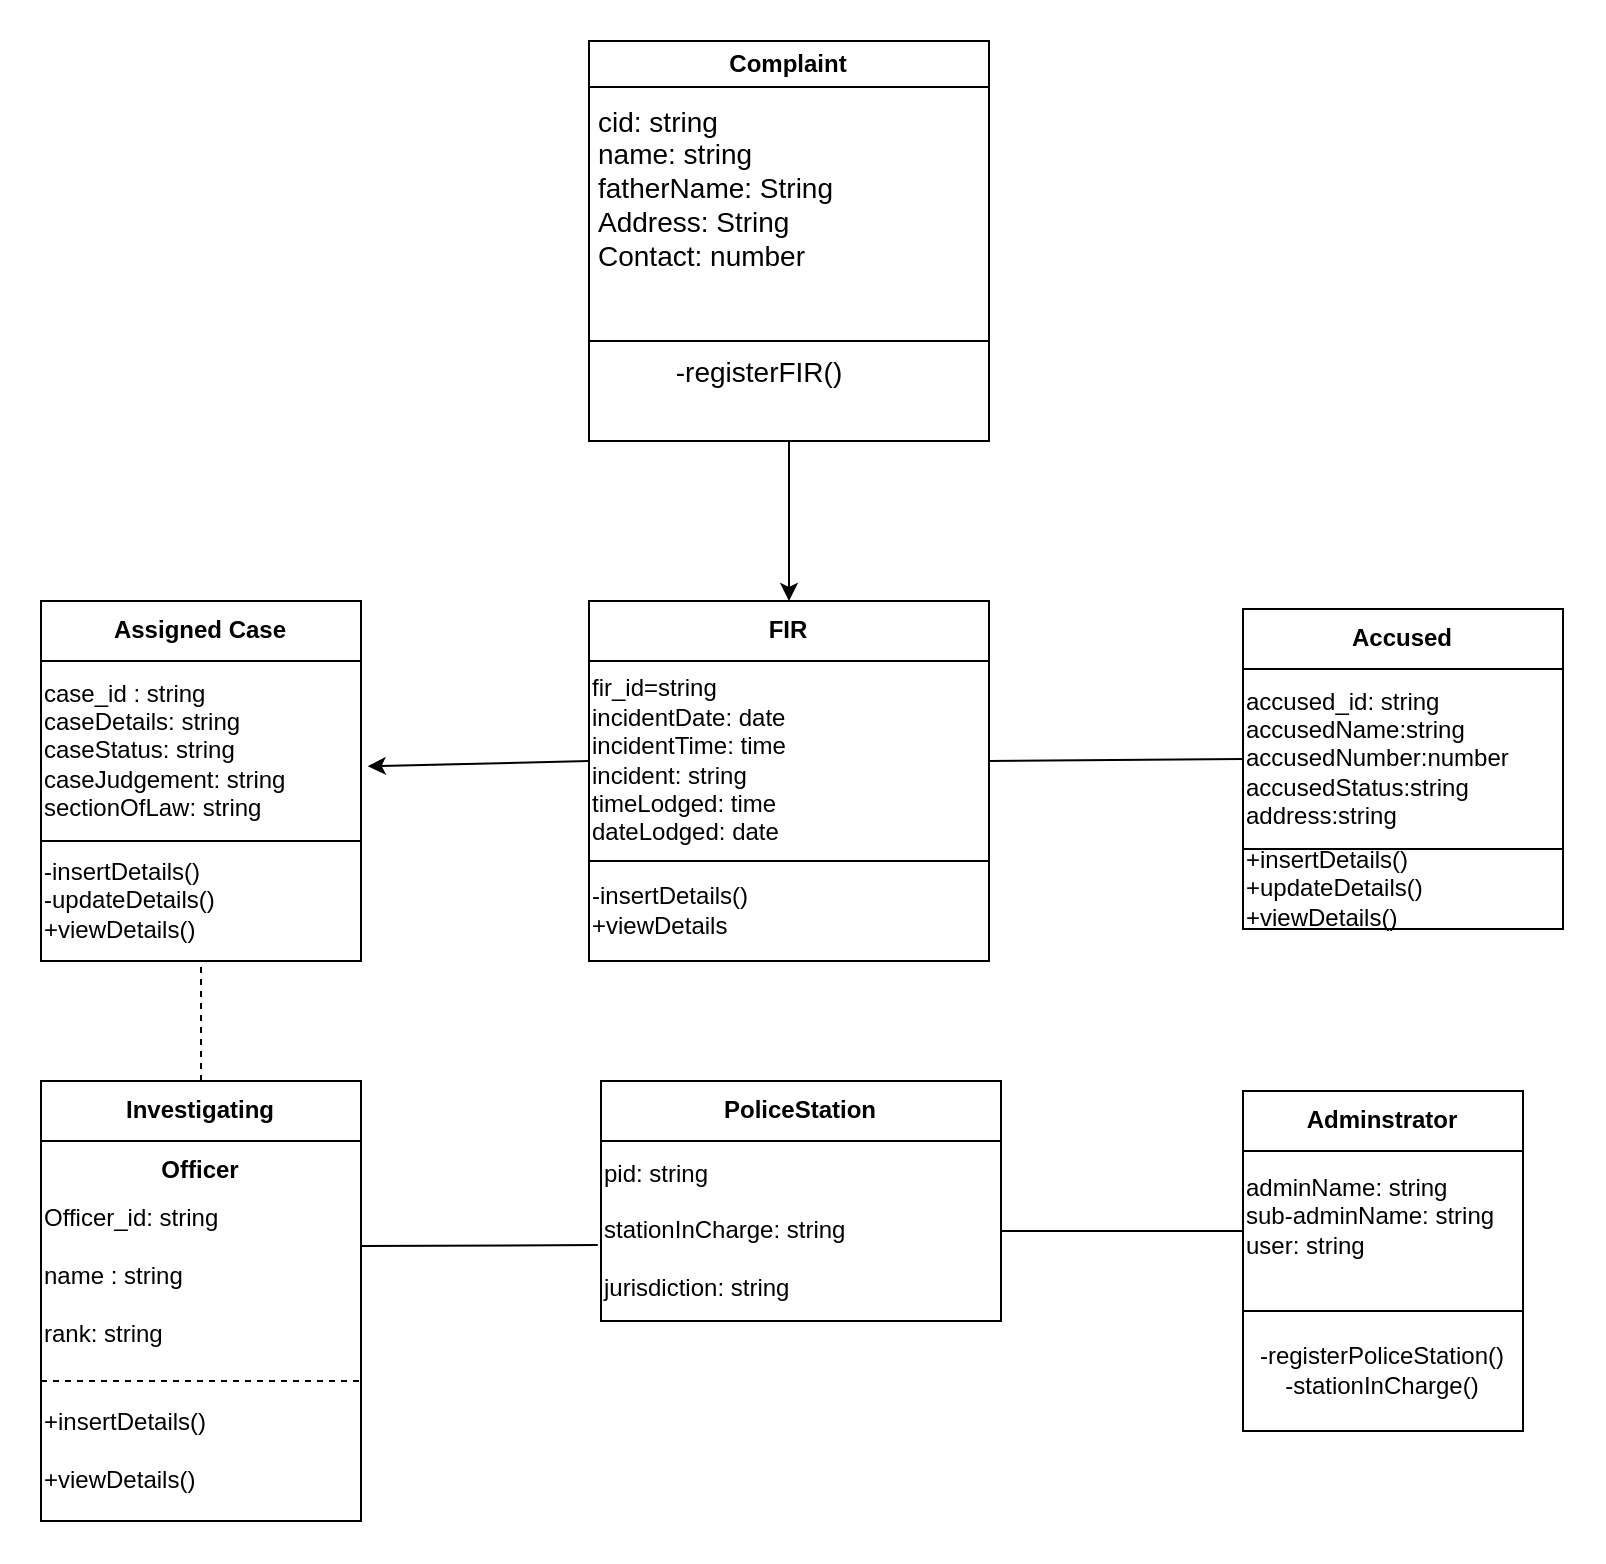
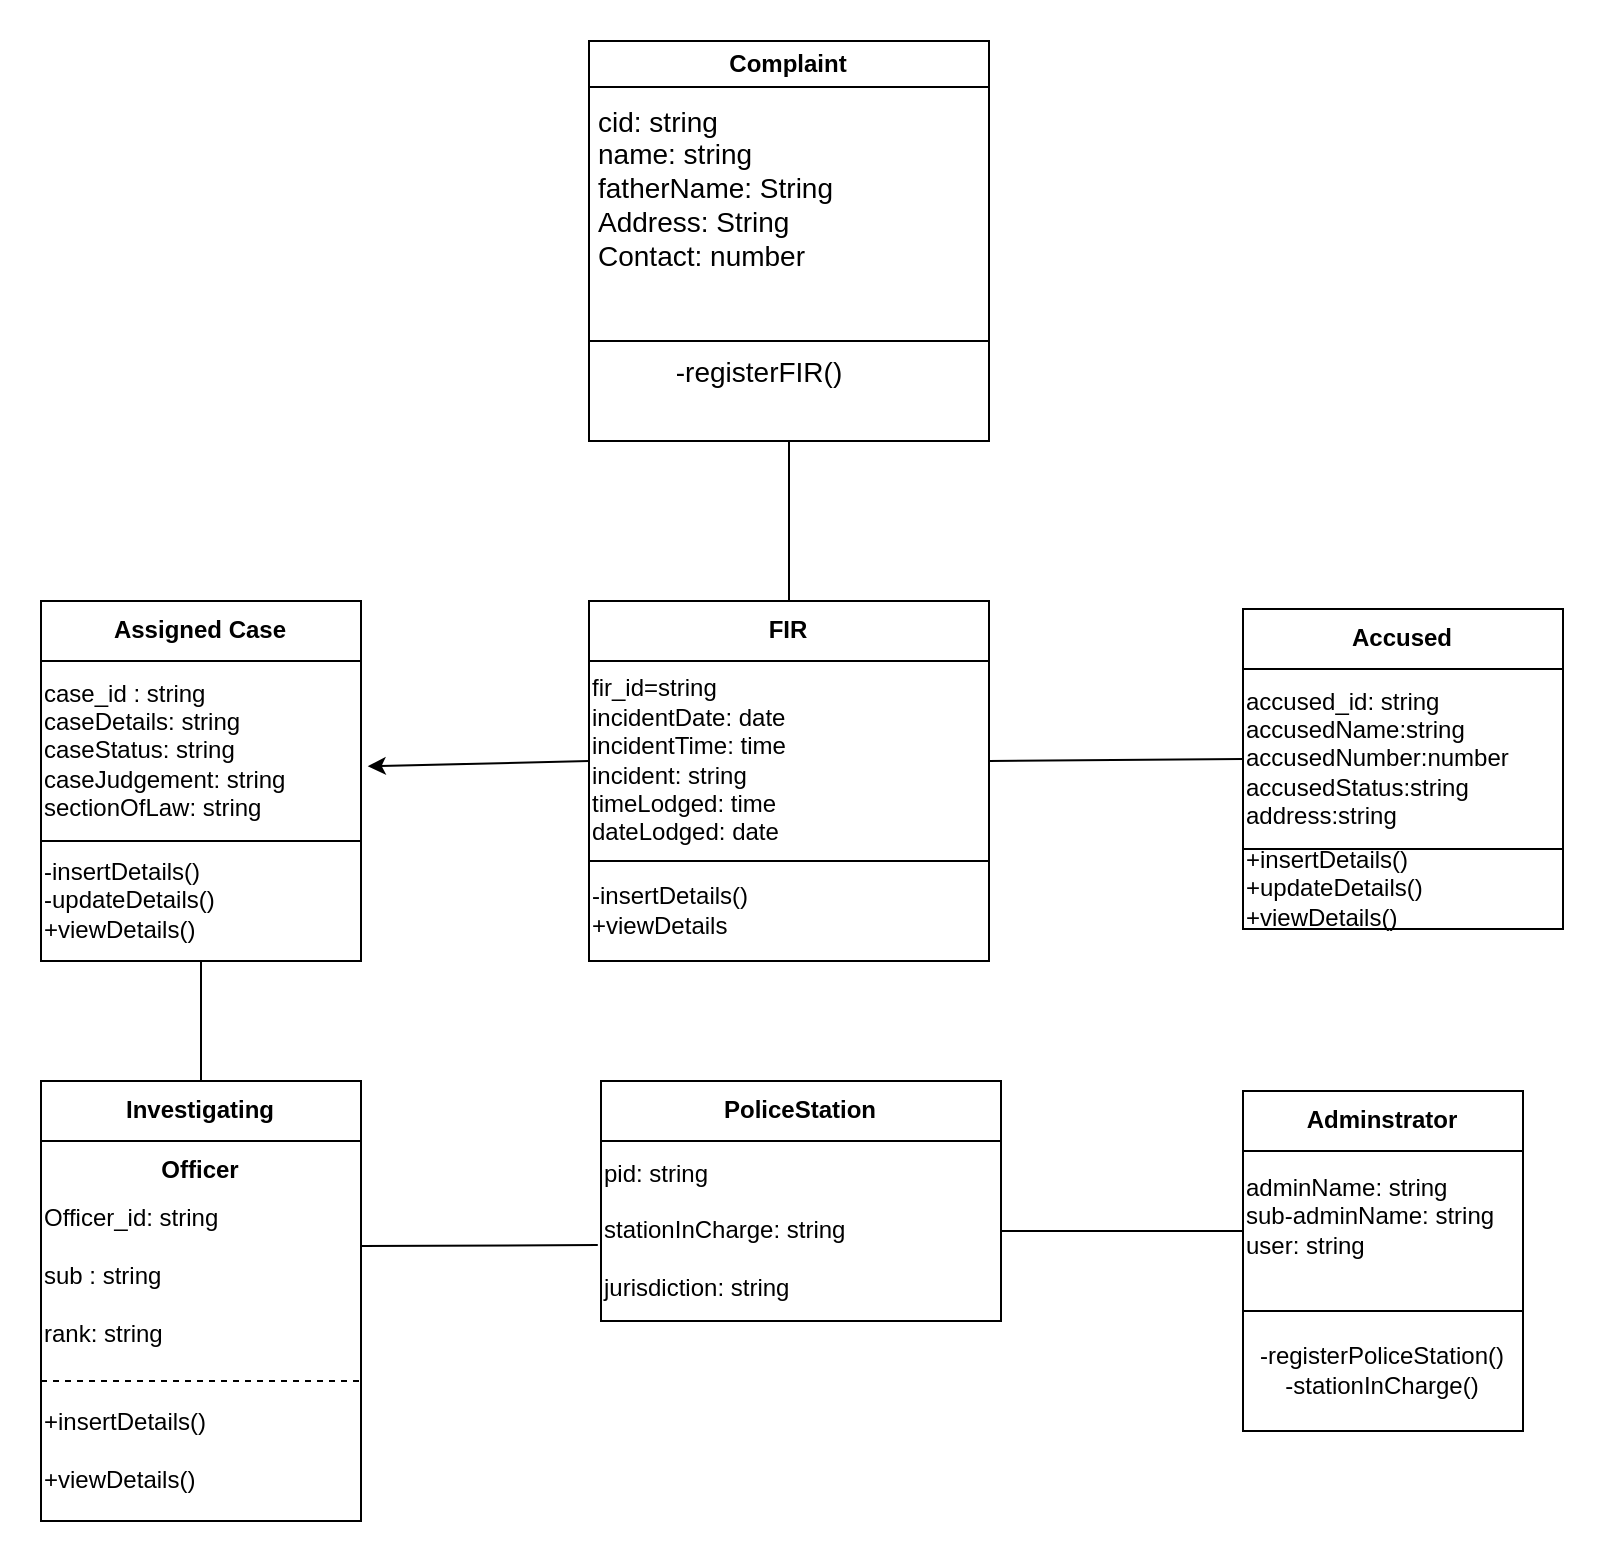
  <mxCell id="0" />
  <mxCell id="1" parent="0" />
  <mxCell id="2" value="Complaint" style="swimlane;whiteSpace=wrap;html=1;labelBackgroundColor=default;" vertex="1" parent="1"><mxGeometry x="294" y="20" width="200" height="200" as="geometry"><mxRectangle x="314" y="40" width="90" height="30" as="alternateBounds" /></mxGeometry></mxCell>
  <mxCell id="3" value="cid: string&amp;nbsp;&lt;div style=&quot;font-size: 14px;&quot;&gt;name: string&amp;nbsp;&lt;/div&gt;&lt;div style=&quot;font-size: 14px;&quot;&gt;fatherName: String&amp;nbsp;&lt;br style=&quot;font-size: 14px;&quot;&gt;Address: String&lt;br style=&quot;font-size: 14px;&quot;&gt;Contact: number&lt;/div&gt;" style="text;html=1;align=left;verticalAlign=middle;resizable=0;points=[];autosize=1;strokeColor=none;fillColor=none;fontSize=14;" vertex="1" parent="2"><mxGeometry x="3" y="24" width="140" height="100" as="geometry" /></mxCell>
  <mxCell id="4" value="" style="endArrow=none;html=1;rounded=0;exitX=0;exitY=0.75;exitDx=0;exitDy=0;entryX=1;entryY=0.75;entryDx=0;entryDy=0;" edge="1" parent="1" source="2" target="2"><mxGeometry width="50" height="50" relative="1" as="geometry"><mxPoint x="420" y="360" as="sourcePoint" /><mxPoint x="470" y="310" as="targetPoint" /></mxGeometry></mxCell>
  <mxCell id="5" value="-registerFIR()" style="text;html=1;align=center;verticalAlign=middle;resizable=0;points=[];autosize=1;strokeColor=none;fillColor=none;fontSize=14;" vertex="1" parent="1"><mxGeometry x="324" y="171" width="110" height="30" as="geometry" /></mxCell>
- <mxCell id="6" value="" style="endArrow=classic;html=1;rounded=0;exitX=0.5;exitY=1;exitDx=0;exitDy=0;" edge="1" parent="1" source="2" target="7"><mxGeometry width="50" height="50" relative="1" as="geometry"><mxPoint x="420" y="260" as="sourcePoint" /><mxPoint x="470" y="210" as="targetPoint" /></mxGeometry></mxCell>
+ <mxCell id="6" value="" style="endArrow=none;html=1;rounded=0;exitX=0.5;exitY=1;exitDx=0;exitDy=0;" edge="1" parent="1" source="2" target="7"><mxGeometry width="50" height="50" relative="1" as="geometry"><mxPoint x="420" y="260" as="sourcePoint" /><mxPoint x="470" y="210" as="targetPoint" /></mxGeometry></mxCell>
  <mxCell id="7" value="&lt;b&gt;FIR&lt;/b&gt;" style="swimlane;fontStyle=0;childLayout=stackLayout;horizontal=1;startSize=30;horizontalStack=0;resizeParent=1;resizeParentMax=0;resizeLast=0;collapsible=1;marginBottom=0;whiteSpace=wrap;html=1;" vertex="1" parent="1"><mxGeometry x="294" y="300" width="200" height="180" as="geometry" /></mxCell>
  <mxCell id="8" value="fir_id=string&lt;div&gt;incidentDate: date&lt;br&gt;incidentTime: time&amp;nbsp;&lt;br&gt;incident: string&lt;br&gt;timeLodged: time&lt;/div&gt;&lt;div&gt;dateLodged: date&lt;/div&gt;" style="text;html=1;align=left;verticalAlign=middle;whiteSpace=wrap;rounded=0;" vertex="1" parent="7"><mxGeometry y="30" width="200" height="100" as="geometry" /></mxCell>
  <mxCell id="9" value="-insertDetails()&lt;div&gt;+viewDetails&lt;/div&gt;" style="text;html=1;align=left;verticalAlign=middle;whiteSpace=wrap;rounded=0;" vertex="1" parent="7"><mxGeometry y="130" width="200" height="50" as="geometry" /></mxCell>
  <mxCell id="10" value="" style="endArrow=none;html=1;rounded=0;exitX=0;exitY=0;exitDx=0;exitDy=0;entryX=1;entryY=0;entryDx=0;entryDy=0;" edge="1" parent="7" source="9" target="9"><mxGeometry width="50" height="50" relative="1" as="geometry"><mxPoint x="126" y="40" as="sourcePoint" /><mxPoint x="176" y="-10" as="targetPoint" /></mxGeometry></mxCell>
  <mxCell id="11" value="&lt;b&gt;Assigned Case&lt;/b&gt;" style="swimlane;fontStyle=0;childLayout=stackLayout;horizontal=1;startSize=30;horizontalStack=0;resizeParent=1;resizeParentMax=0;resizeLast=0;collapsible=1;marginBottom=0;whiteSpace=wrap;html=1;align=center;" vertex="1" parent="1"><mxGeometry x="20" y="300" width="160" height="180" as="geometry" /></mxCell>
  <mxCell id="12" value="case_id : string&lt;br&gt;caseDetails: string&lt;br&gt;caseStatus: string&lt;br&gt;caseJudgement: string&lt;br&gt;sectionOfLaw: string" style="text;html=1;align=left;verticalAlign=middle;whiteSpace=wrap;rounded=0;" vertex="1" parent="11"><mxGeometry y="30" width="160" height="90" as="geometry" /></mxCell>
  <mxCell id="13" value="-insertDetails()&lt;div&gt;-updateDetails()&lt;/div&gt;&lt;div&gt;+viewDetails()&lt;/div&gt;" style="text;html=1;align=left;verticalAlign=middle;whiteSpace=wrap;rounded=0;" vertex="1" parent="11"><mxGeometry y="120" width="160" height="60" as="geometry" /></mxCell>
  <mxCell id="14" value="" style="endArrow=none;html=1;rounded=0;exitX=0;exitY=0;exitDx=0;exitDy=0;entryX=1;entryY=0;entryDx=0;entryDy=0;" edge="1" parent="11" source="13" target="13"><mxGeometry width="50" height="50" relative="1" as="geometry"><mxPoint x="400" y="40" as="sourcePoint" /><mxPoint x="450" y="-10" as="targetPoint" /></mxGeometry></mxCell>
  <mxCell id="15" value="" style="endArrow=classic;html=1;rounded=0;exitX=0;exitY=0.5;exitDx=0;exitDy=0;entryX=1.021;entryY=0.585;entryDx=0;entryDy=0;entryPerimeter=0;" edge="1" parent="1" source="8" target="12"><mxGeometry width="50" height="50" relative="1" as="geometry"><mxPoint x="420" y="340" as="sourcePoint" /><mxPoint x="200" y="430" as="targetPoint" /></mxGeometry></mxCell>
  <mxCell id="16" value="&lt;span style=&quot;font-weight: 700;&quot;&gt;Accused&lt;/span&gt;" style="swimlane;fontStyle=0;childLayout=stackLayout;horizontal=1;startSize=30;horizontalStack=0;resizeParent=1;resizeParentMax=0;resizeLast=0;collapsible=1;marginBottom=0;whiteSpace=wrap;html=1;" vertex="1" parent="1"><mxGeometry x="621" y="304" width="160" height="160" as="geometry" /></mxCell>
  <mxCell id="17" value="accused_id: string&lt;br&gt;accusedName:string&lt;br&gt;accusedNumber:number&lt;br&gt;accusedStatus:string&lt;br&gt;address:string" style="text;html=1;align=left;verticalAlign=middle;whiteSpace=wrap;rounded=0;" vertex="1" parent="16"><mxGeometry y="30" width="160" height="90" as="geometry" /></mxCell>
  <mxCell id="18" value="+insertDetails()&lt;div&gt;+updateDetails()&lt;/div&gt;&lt;div&gt;+viewDetails()&lt;/div&gt;" style="text;html=1;align=left;verticalAlign=middle;whiteSpace=wrap;rounded=0;" vertex="1" parent="16"><mxGeometry y="120" width="160" height="40" as="geometry" /></mxCell>
  <mxCell id="19" value="" style="endArrow=none;html=1;rounded=0;exitX=0;exitY=0;exitDx=0;exitDy=0;entryX=1;entryY=0;entryDx=0;entryDy=0;" edge="1" parent="16" source="18" target="18"><mxGeometry width="50" height="50" relative="1" as="geometry"><mxPoint x="-200" y="40" as="sourcePoint" /><mxPoint x="-150" y="-10" as="targetPoint" /></mxGeometry></mxCell>
  <mxCell id="20" value="" style="endArrow=none;html=1;rounded=0;exitX=1;exitY=0.5;exitDx=0;exitDy=0;entryX=0;entryY=0.5;entryDx=0;entryDy=0;" edge="1" parent="1" source="8" target="17"><mxGeometry width="50" height="50" relative="1" as="geometry"><mxPoint x="420" y="340" as="sourcePoint" /><mxPoint x="470" y="290" as="targetPoint" /></mxGeometry></mxCell>
  <mxCell id="21" value="&lt;b&gt;Investigating&lt;/b&gt;" style="swimlane;fontStyle=0;childLayout=stackLayout;horizontal=1;startSize=30;horizontalStack=0;resizeParent=1;resizeParentMax=0;resizeLast=0;collapsible=1;marginBottom=0;whiteSpace=wrap;html=1;" vertex="1" parent="1"><mxGeometry x="20" y="540" width="160" height="220" as="geometry" /></mxCell>
  <mxCell id="22" value="&lt;b&gt;Officer&lt;/b&gt;" style="text;html=1;align=center;verticalAlign=middle;whiteSpace=wrap;rounded=0;" vertex="1" parent="21"><mxGeometry y="30" width="160" height="30" as="geometry" /></mxCell>
- <mxCell id="23" value="Officer_id: string&amp;nbsp;&lt;div&gt;&lt;br&gt;&lt;/div&gt;&lt;div&gt;name : string&lt;br&gt;&lt;br&gt;rank: string&lt;/div&gt;&lt;div&gt;&lt;br&gt;&lt;/div&gt;" style="text;html=1;align=left;verticalAlign=middle;whiteSpace=wrap;rounded=0;" vertex="1" parent="21"><mxGeometry y="60" width="160" height="90" as="geometry" /></mxCell>
+ <mxCell id="23" value="Officer_id: string&amp;nbsp;&lt;div&gt;&lt;br&gt;&lt;/div&gt;&lt;div&gt;sub : string&lt;br&gt;&lt;br&gt;rank: string&lt;/div&gt;&lt;div&gt;&lt;br&gt;&lt;/div&gt;" style="text;html=1;align=left;verticalAlign=middle;whiteSpace=wrap;rounded=0;" vertex="1" parent="21"><mxGeometry y="60" width="160" height="90" as="geometry" /></mxCell>
  <mxCell id="24" value="+insertDetails()&lt;br&gt;&lt;br&gt;+viewDetails()" style="text;html=1;align=left;verticalAlign=middle;whiteSpace=wrap;rounded=0;" vertex="1" parent="21"><mxGeometry y="150" width="160" height="70" as="geometry" /></mxCell>
  <mxCell id="25" value="" style="endArrow=none;html=1;rounded=0;exitX=0;exitY=0;exitDx=0;exitDy=0;entryX=1;entryY=1;entryDx=0;entryDy=0;dashed=1;" edge="1" parent="21" source="24" target="23"><mxGeometry width="50" height="50" relative="1" as="geometry"><mxPoint x="410" y="-20" as="sourcePoint" /><mxPoint x="460" y="-70" as="targetPoint" /></mxGeometry></mxCell>
- <mxCell id="26" value="" style="endArrow=none;html=1;rounded=0;exitX=0.5;exitY=0;exitDx=0;exitDy=0;entryX=0.5;entryY=1;entryDx=0;entryDy=0;dashed=1;" edge="1" parent="1" source="21" target="13"><mxGeometry width="50" height="50" relative="1" as="geometry"><mxPoint x="430" y="520" as="sourcePoint" /><mxPoint x="480" y="470" as="targetPoint" /></mxGeometry></mxCell>
+ <mxCell id="26" value="" style="endArrow=none;html=1;rounded=0;exitX=0.5;exitY=0;exitDx=0;exitDy=0;entryX=0.5;entryY=1;entryDx=0;entryDy=0;" edge="1" parent="1" source="21" target="13"><mxGeometry width="50" height="50" relative="1" as="geometry"><mxPoint x="430" y="520" as="sourcePoint" /><mxPoint x="480" y="470" as="targetPoint" /></mxGeometry></mxCell>
  <mxCell id="27" value="&lt;b&gt;PoliceStation&lt;/b&gt;" style="swimlane;fontStyle=0;childLayout=stackLayout;horizontal=1;startSize=30;horizontalStack=0;resizeParent=1;resizeParentMax=0;resizeLast=0;collapsible=1;marginBottom=0;whiteSpace=wrap;html=1;" vertex="1" parent="1"><mxGeometry x="300" y="540" width="200" height="120" as="geometry" /></mxCell>
  <mxCell id="28" value="pid: string&lt;div&gt;&lt;br&gt;stationInCharge: string&lt;/div&gt;&lt;div&gt;&lt;br&gt;&lt;div&gt;jurisdiction: string&amp;nbsp;&lt;/div&gt;&lt;/div&gt;" style="text;html=1;align=left;verticalAlign=middle;whiteSpace=wrap;rounded=0;" vertex="1" parent="27"><mxGeometry y="30" width="200" height="90" as="geometry" /></mxCell>
  <mxCell id="29" value="" style="endArrow=none;html=1;rounded=0;exitX=1;exitY=0.25;exitDx=0;exitDy=0;entryX=-0.008;entryY=0.578;entryDx=0;entryDy=0;entryPerimeter=0;" edge="1" parent="1" source="23" target="28"><mxGeometry width="50" height="50" relative="1" as="geometry"><mxPoint x="440" y="600" as="sourcePoint" /><mxPoint x="490" y="550" as="targetPoint" /></mxGeometry></mxCell>
  <mxCell id="30" value="&lt;b&gt;Adminstrator&lt;/b&gt;" style="swimlane;fontStyle=0;childLayout=stackLayout;horizontal=1;startSize=30;horizontalStack=0;resizeParent=1;resizeParentMax=0;resizeLast=0;collapsible=1;marginBottom=0;whiteSpace=wrap;html=1;" vertex="1" parent="1"><mxGeometry x="621" y="545" width="140" height="170" as="geometry" /></mxCell>
  <mxCell id="31" value="adminName: string&lt;br&gt;sub-adminName: string&lt;div&gt;user: string&lt;br&gt;&lt;div&gt;&lt;br&gt;&lt;/div&gt;&lt;/div&gt;" style="text;html=1;align=left;verticalAlign=middle;whiteSpace=wrap;rounded=0;" vertex="1" parent="30"><mxGeometry y="30" width="140" height="80" as="geometry" /></mxCell>
  <mxCell id="32" value="-registerPoliceStation()&lt;br&gt;-stationInCharge()" style="text;html=1;align=center;verticalAlign=middle;whiteSpace=wrap;rounded=0;" vertex="1" parent="30"><mxGeometry y="110" width="140" height="60" as="geometry" /></mxCell>
  <mxCell id="33" value="" style="endArrow=none;html=1;rounded=0;exitX=0;exitY=0;exitDx=0;exitDy=0;entryX=1;entryY=1;entryDx=0;entryDy=0;" edge="1" parent="30" source="32" target="31"><mxGeometry width="50" height="50" relative="1" as="geometry"><mxPoint x="-181" y="60" as="sourcePoint" /><mxPoint x="-131" y="10" as="targetPoint" /></mxGeometry></mxCell>
  <mxCell id="34" value="" style="endArrow=none;html=1;rounded=0;exitX=1;exitY=0.5;exitDx=0;exitDy=0;entryX=0;entryY=0.5;entryDx=0;entryDy=0;" edge="1" parent="1" source="28" target="31"><mxGeometry width="50" height="50" relative="1" as="geometry"><mxPoint x="440" y="600" as="sourcePoint" /><mxPoint x="490" y="550" as="targetPoint" /></mxGeometry></mxCell>
